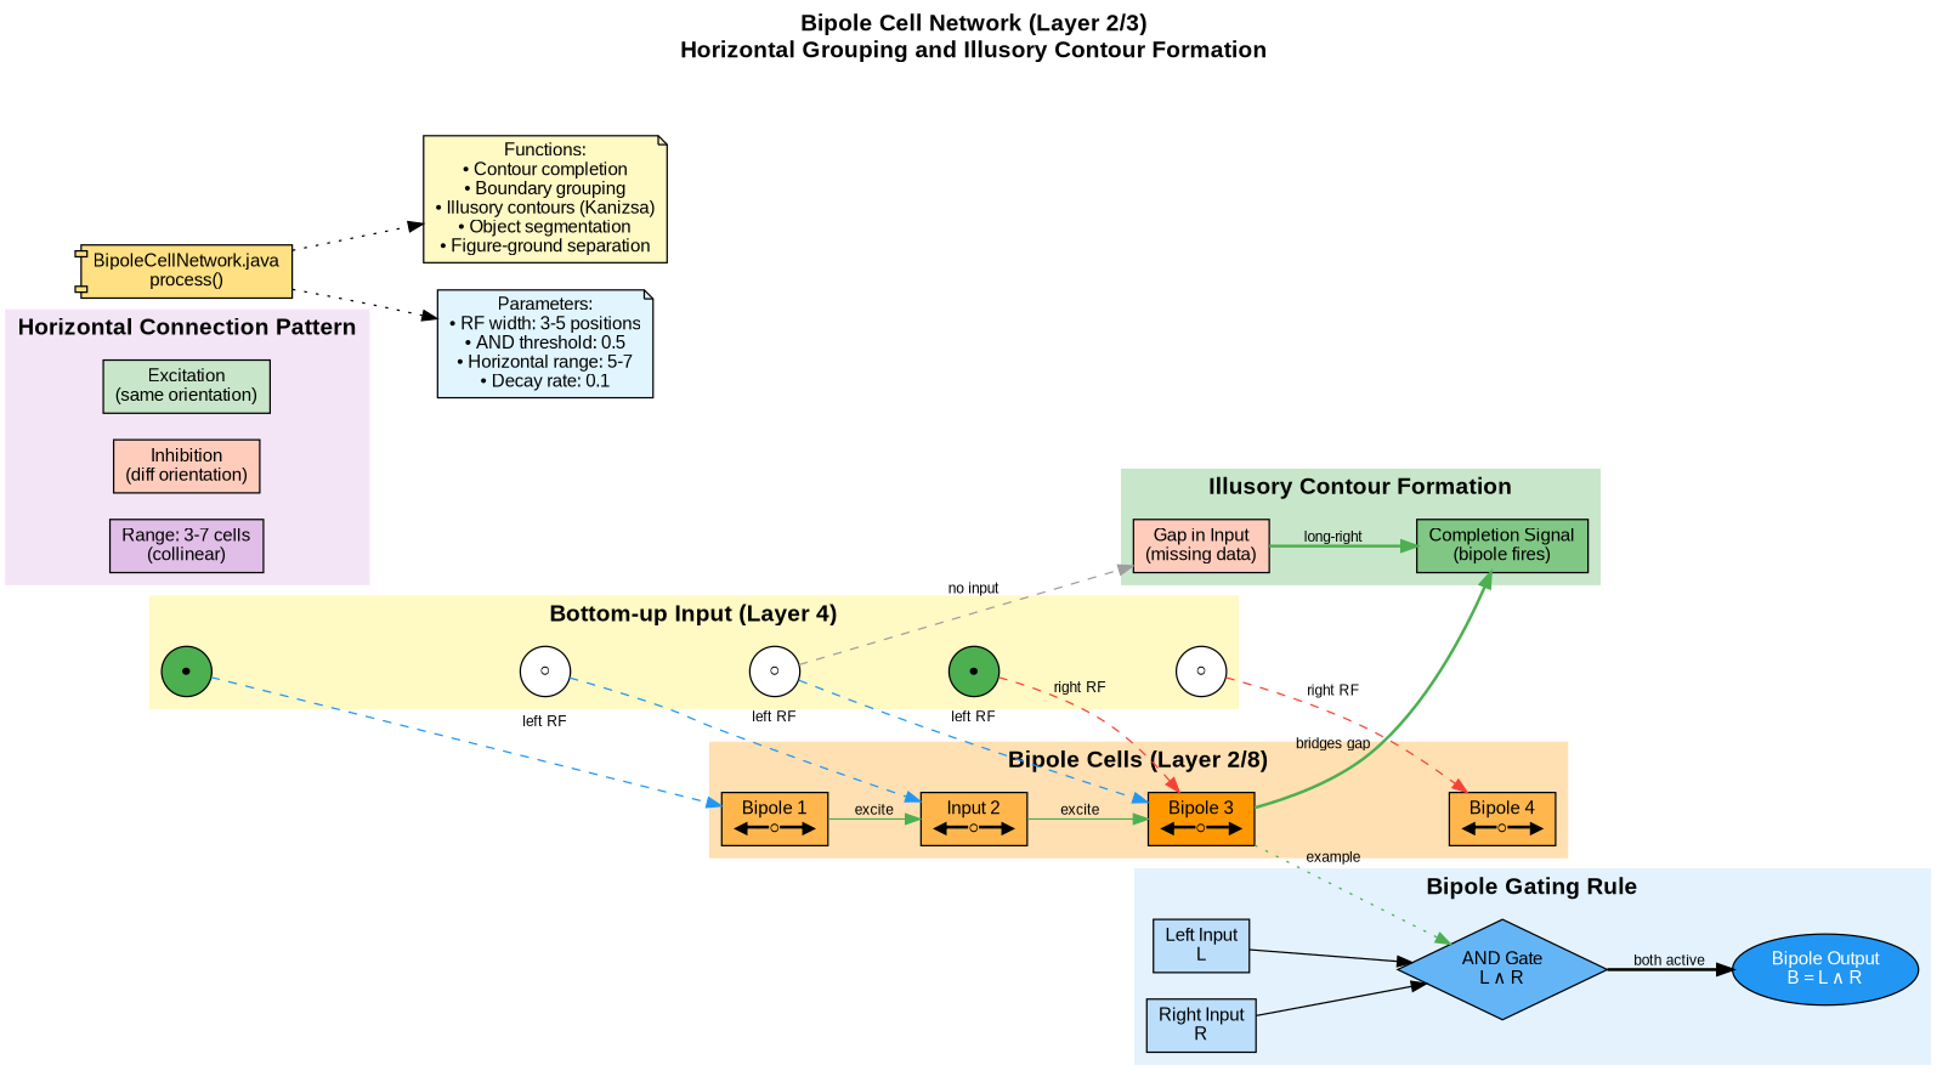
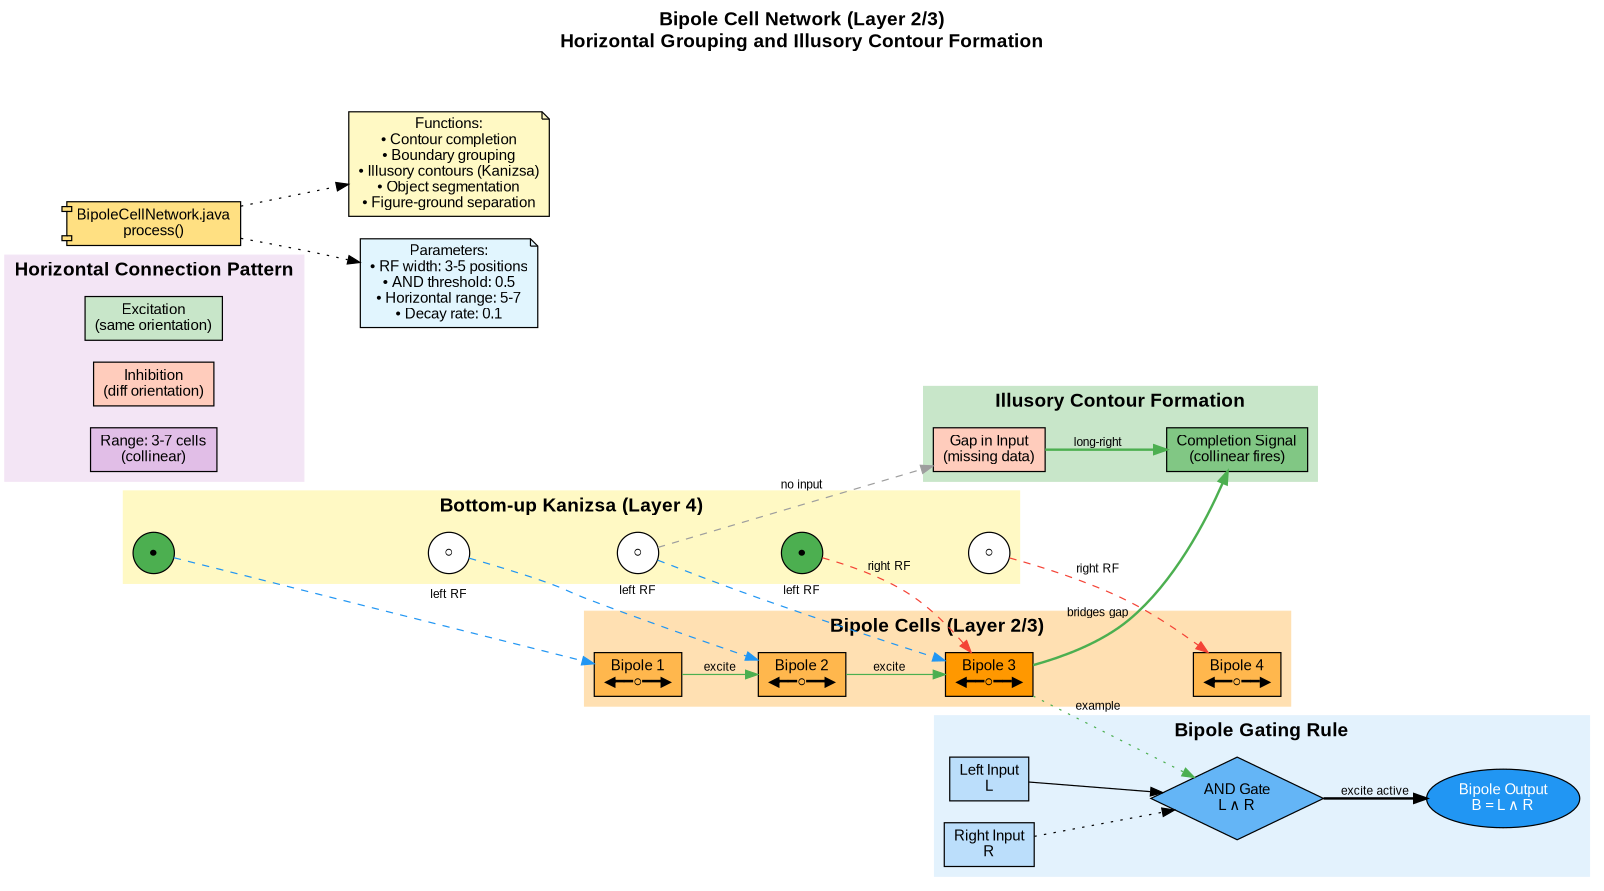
  digraph {
    bgcolor=white
    fontname="Arial Bold"
    fontsize=16
    label="Bipole Cell Network (Layer 2/3)\nHorizontal Grouping and Illusory Contour Formation"
    labelloc=t
    rankdir=LR
    node [fillcolor=white fontname=Arial fontsize=12 shape=box style=filled]
    edge [fontname=Arial fontsize=10]
    n1 [fillcolor="#4CAF50" label="●" shape=circle width=0.3]
    n2 [label="○" shape=circle width=0.3]
    n3 [label="○" shape=circle width=0.3]
    n4 [fillcolor="#4CAF50" label="●" shape=circle width=0.3]
    n5 [label="○" shape=circle width=0.3]
    n6 [fillcolor="#FFCCBC" label="Gap in Input\n(missing data)"]
-   n7 [fillcolor="#81C784" label="Completion Signal\n(bipole fires)"]
+   n7 [fillcolor="#81C784" label="Completion Signal\n(collinear fires)"]
    n8 [fillcolor="#FFB74D" label="Bipole 1\n◀━━○━━▶"]
-   n9 [fillcolor="#FFB74D" label="Input 2\n◀━━○━━▶"]
+   n9 [fillcolor="#FFB74D" label="Bipole 2\n◀━━○━━▶"]
    n10 [fillcolor="#FF9800" label="Bipole 3\n◀━━○━━▶"]
    n11 [fillcolor="#FFB74D" label="Bipole 4\n◀━━○━━▶"]
    n12 [fillcolor="#BBDEFB" label="Left Input\nL"]
    n13 [fillcolor="#64B5F6" label="AND Gate\nL ∧ R" shape=diamond]
    n14 [fillcolor="#BBDEFB" label="Right Input\nR"]
    n15 [fillcolor="#2196F3" fontcolor=white label="Bipole Output\nB = L ∧ R" shape=ellipse]
    n16 [fillcolor="#C8E6C9" label="Excitation\n(same orientation)"]
    n17 [fillcolor="#FFCCBC" label="Inhibition\n(diff orientation)"]
    n18 [fillcolor="#E1BEE7" label="Range: 3-7 cells\n(collinear)"]
    n19 [fillcolor="#FFE082" label="BipoleCellNetwork.java\nprocess()" shape=component]
    n20 [fillcolor="#FFF9C4" label="Functions:\n• Contour completion\n• Boundary grouping\n• Illusory contours (Kanizsa)\n• Object segmentation\n• Figure-ground separation" shape=note]
    n21 [fillcolor="#E1F5FE" label="Parameters:\n• RF width: 3-5 positions\n• AND threshold: 0.5\n• Horizontal range: 5-7\n• Decay rate: 0.1" shape=note]
    subgraph cluster_1 {
      color="#FFF9C4"
-     label="Bottom-up Input (Layer 4)"
+     label="Bottom-up Kanizsa (Layer 4)"
      style=filled
      n1
      n2
      n3
      n4
      n5
    }
    subgraph cluster_2 {
      color="#C8E6C9"
      label="Illusory Contour Formation"
      style=filled
      n6
      n7
    }
    subgraph cluster_3 {
      color="#F3E5F5"
      label="Horizontal Connection Pattern"
      style=filled
      n16
      n17
      n18
    }
    subgraph cluster_4 {
      color="#FFE0B2"
-     label="Bipole Cells (Layer 2/8)"
+     label="Bipole Cells (Layer 2/3)"
      style=filled
      n8
      n9
      n10
      n11
    }
    subgraph cluster_5 {
      color="#E3F2FD"
      label="Bipole Gating Rule"
      style=filled
      n12
      n13
      n14
      n15
    }
    n1 -> n2 [style=invis]
    n1 -> n8 [color="#2196F3" label="left RF" style=dashed]
    n2 -> n3 [style=invis]
    n2 -> n9 [color="#2196F3" label="left RF" style=dashed]
    n3 -> n4 [style=invis]
    n3 -> n6 [color="#9E9E9E" label="no input" style=dashed]
    n3 -> n10 [color="#2196F3" label="left RF" style=dashed]
    n4 -> n5 [style=invis]
    n4 -> n10 [color="#F44336" label="right RF" style=dashed]
    n5 -> n11 [color="#F44336" label="right RF" style=dashed]
    n6 -> n7 [color="#4CAF50" label="long-right" penwidth=2]
    n8 -> n9 [style=invis]
    n8 -> n9 [color="#4CAF50" constraint=false label=excite]
    n9 -> n10 [style=invis]
    n9 -> n10 [color="#4CAF50" constraint=false label=excite]
    n10 -> n7 [color="#4CAF50" label="bridges gap" penwidth=2]
    n10 -> n11 [style=invis]
    n10 -> n13 [color="#4CAF50" label=example style=dotted]
    n12 -> n13
-   n13 -> n15 [label="both active" penwidth=2]
-   n14 -> n13
+   n13 -> n15 [label="excite active" penwidth=2]
+   n14 -> n13 [style=dotted]
    n19 -> n20 [style=dotted]
    n19 -> n21 [style=dotted]
  }
